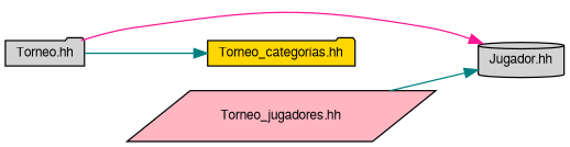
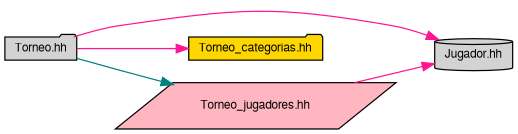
  digraph {
    rankdir=LR
    node [color=black fillcolor=lightgrey fontname=FreeSans fontsize=10 shape=folder style=filled]
    edge [color=deeppink fontname=FreeSans fontsize=10 labelfontname=FreeSans labelfontsize=10 style=solid]
    n1 [fontcolor=black height=0.2 label="Torneo.hh" width=0.4]
    n2 [height=0.2 label="Jugador.hh" shape=cylinder width=0.4]
    n3 [fillcolor=gold height=0.2 label="Torneo_categorias.hh" width=0.4]
    n4 [fillcolor=lightpink height=0.2 label="Torneo_jugadores.hh" shape=parallelogram width=0.4]
    n1 -> n2
-   n1 -> n3 [color=teal]
-   n4 -> n2 [color=teal]
+   n1 -> n3
+   n1 -> n4 [color=teal]
+   n4 -> n2
  }
